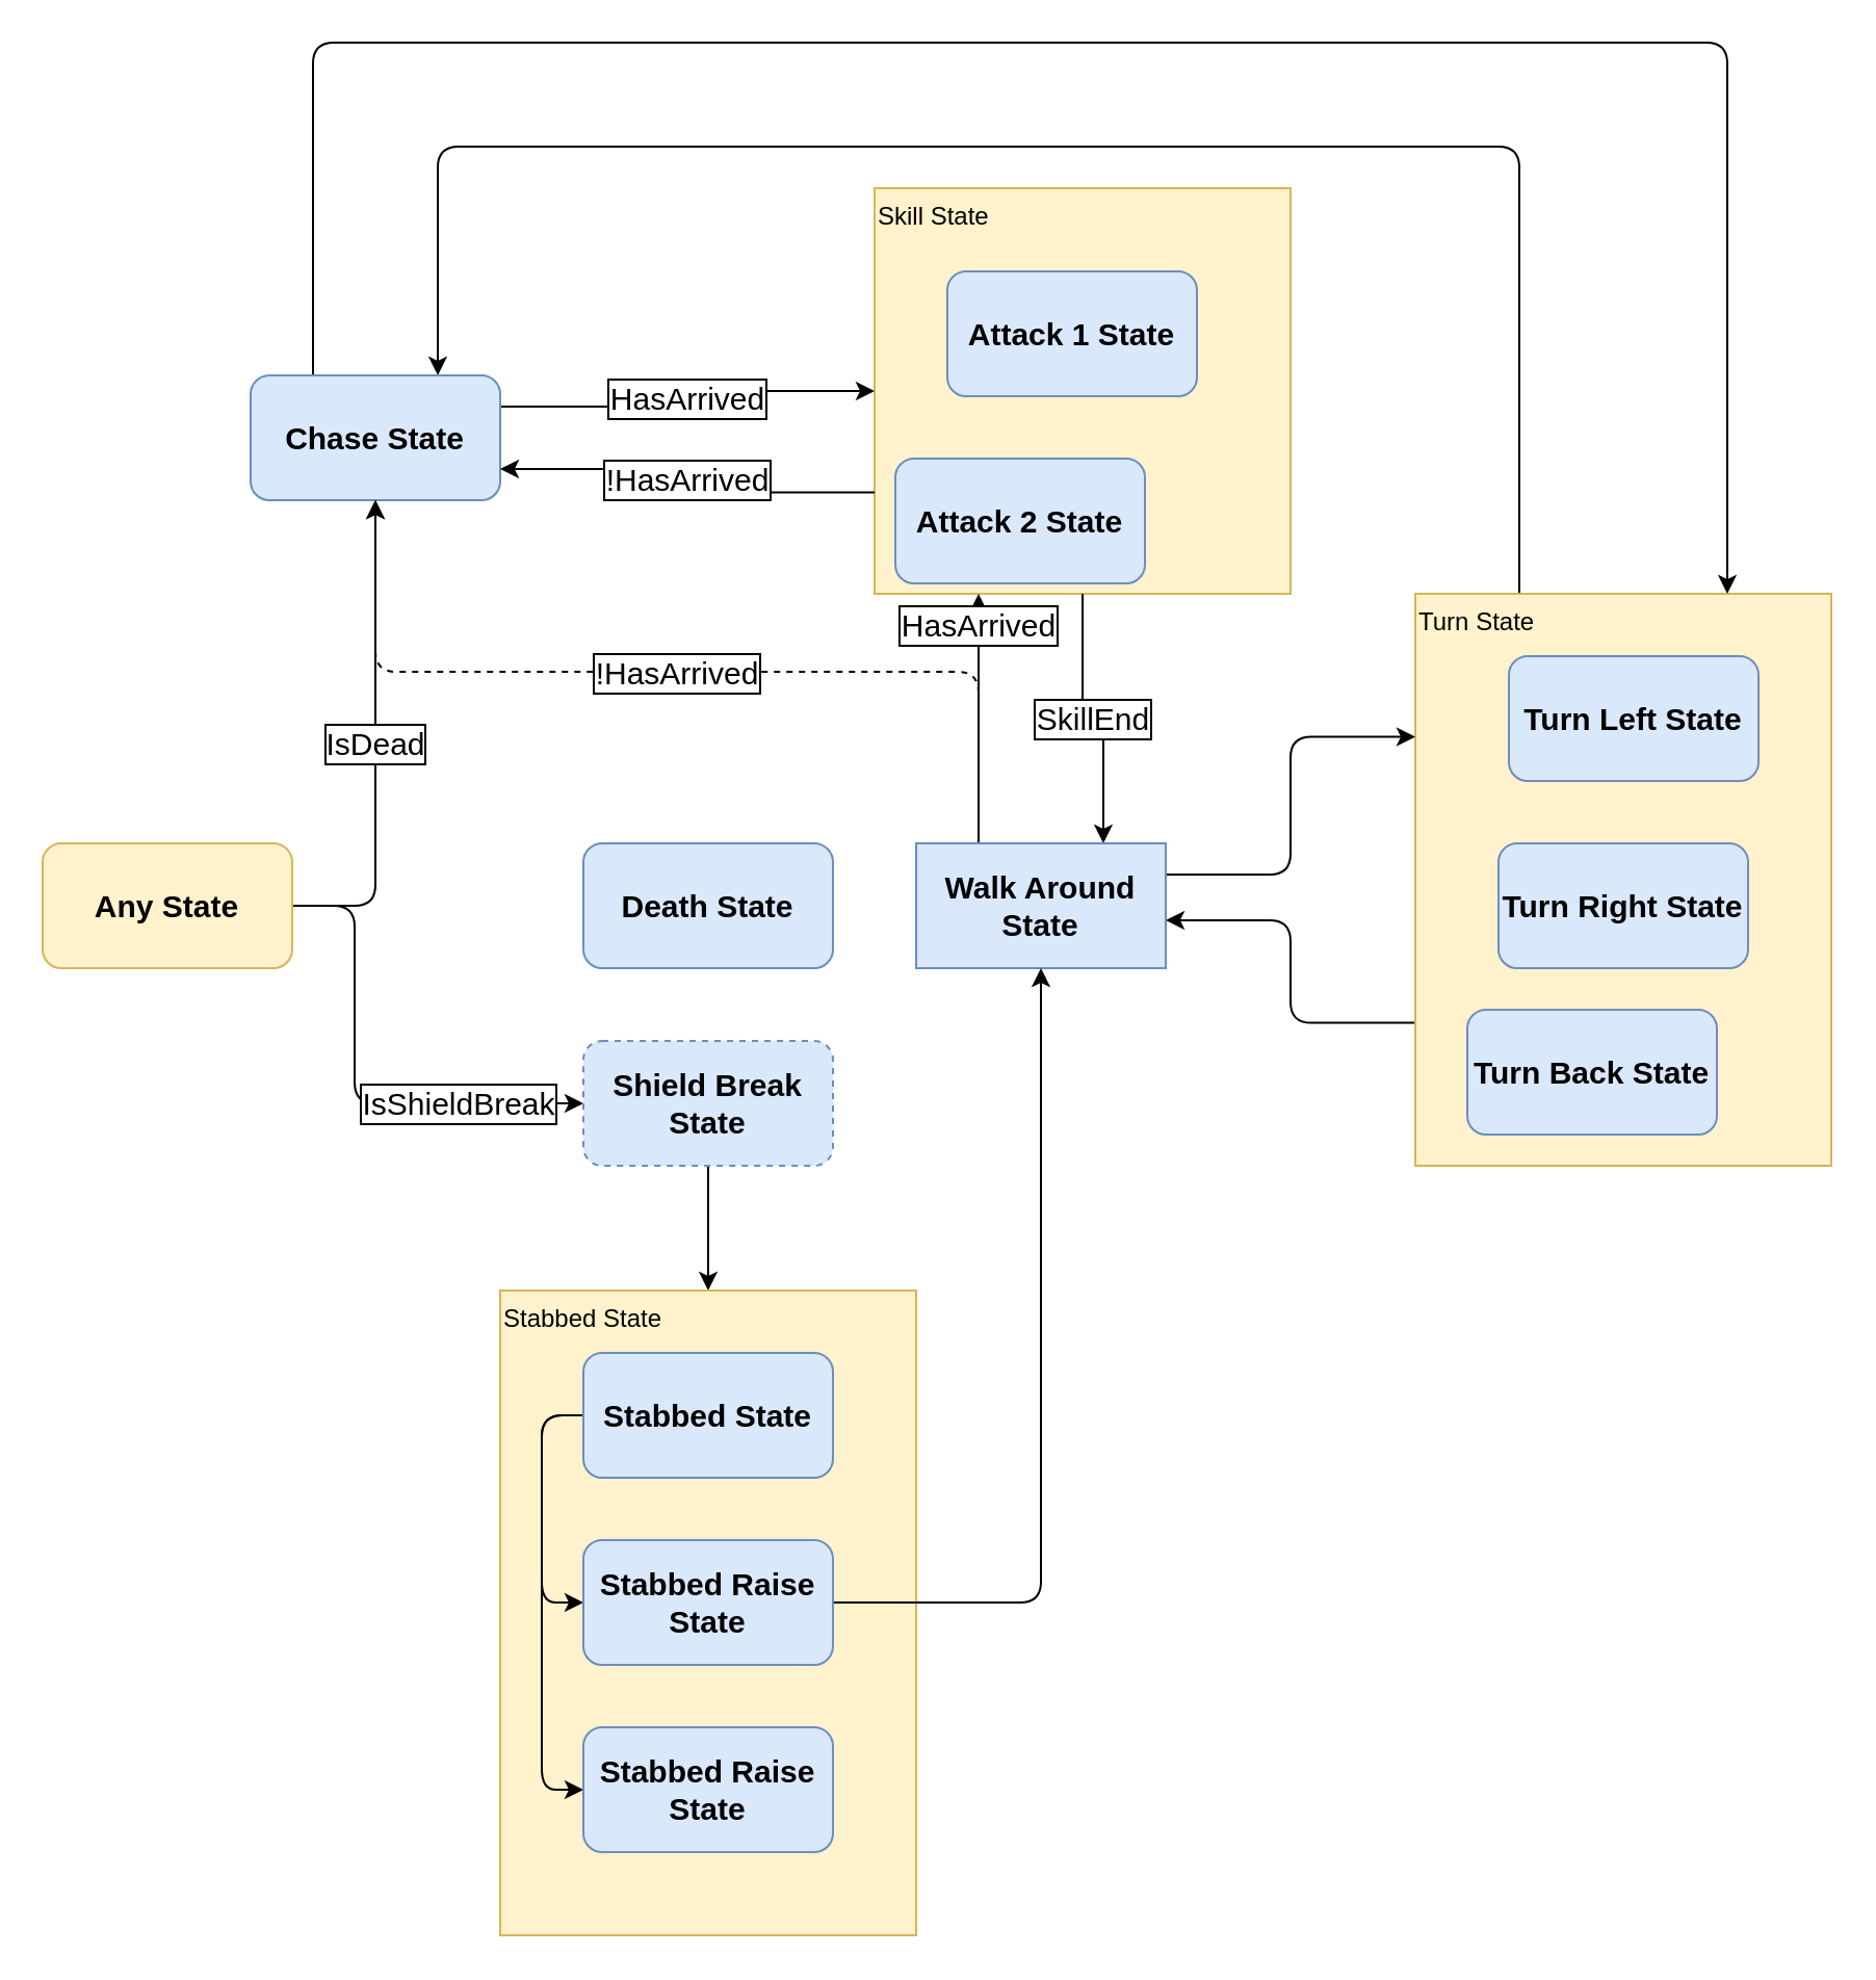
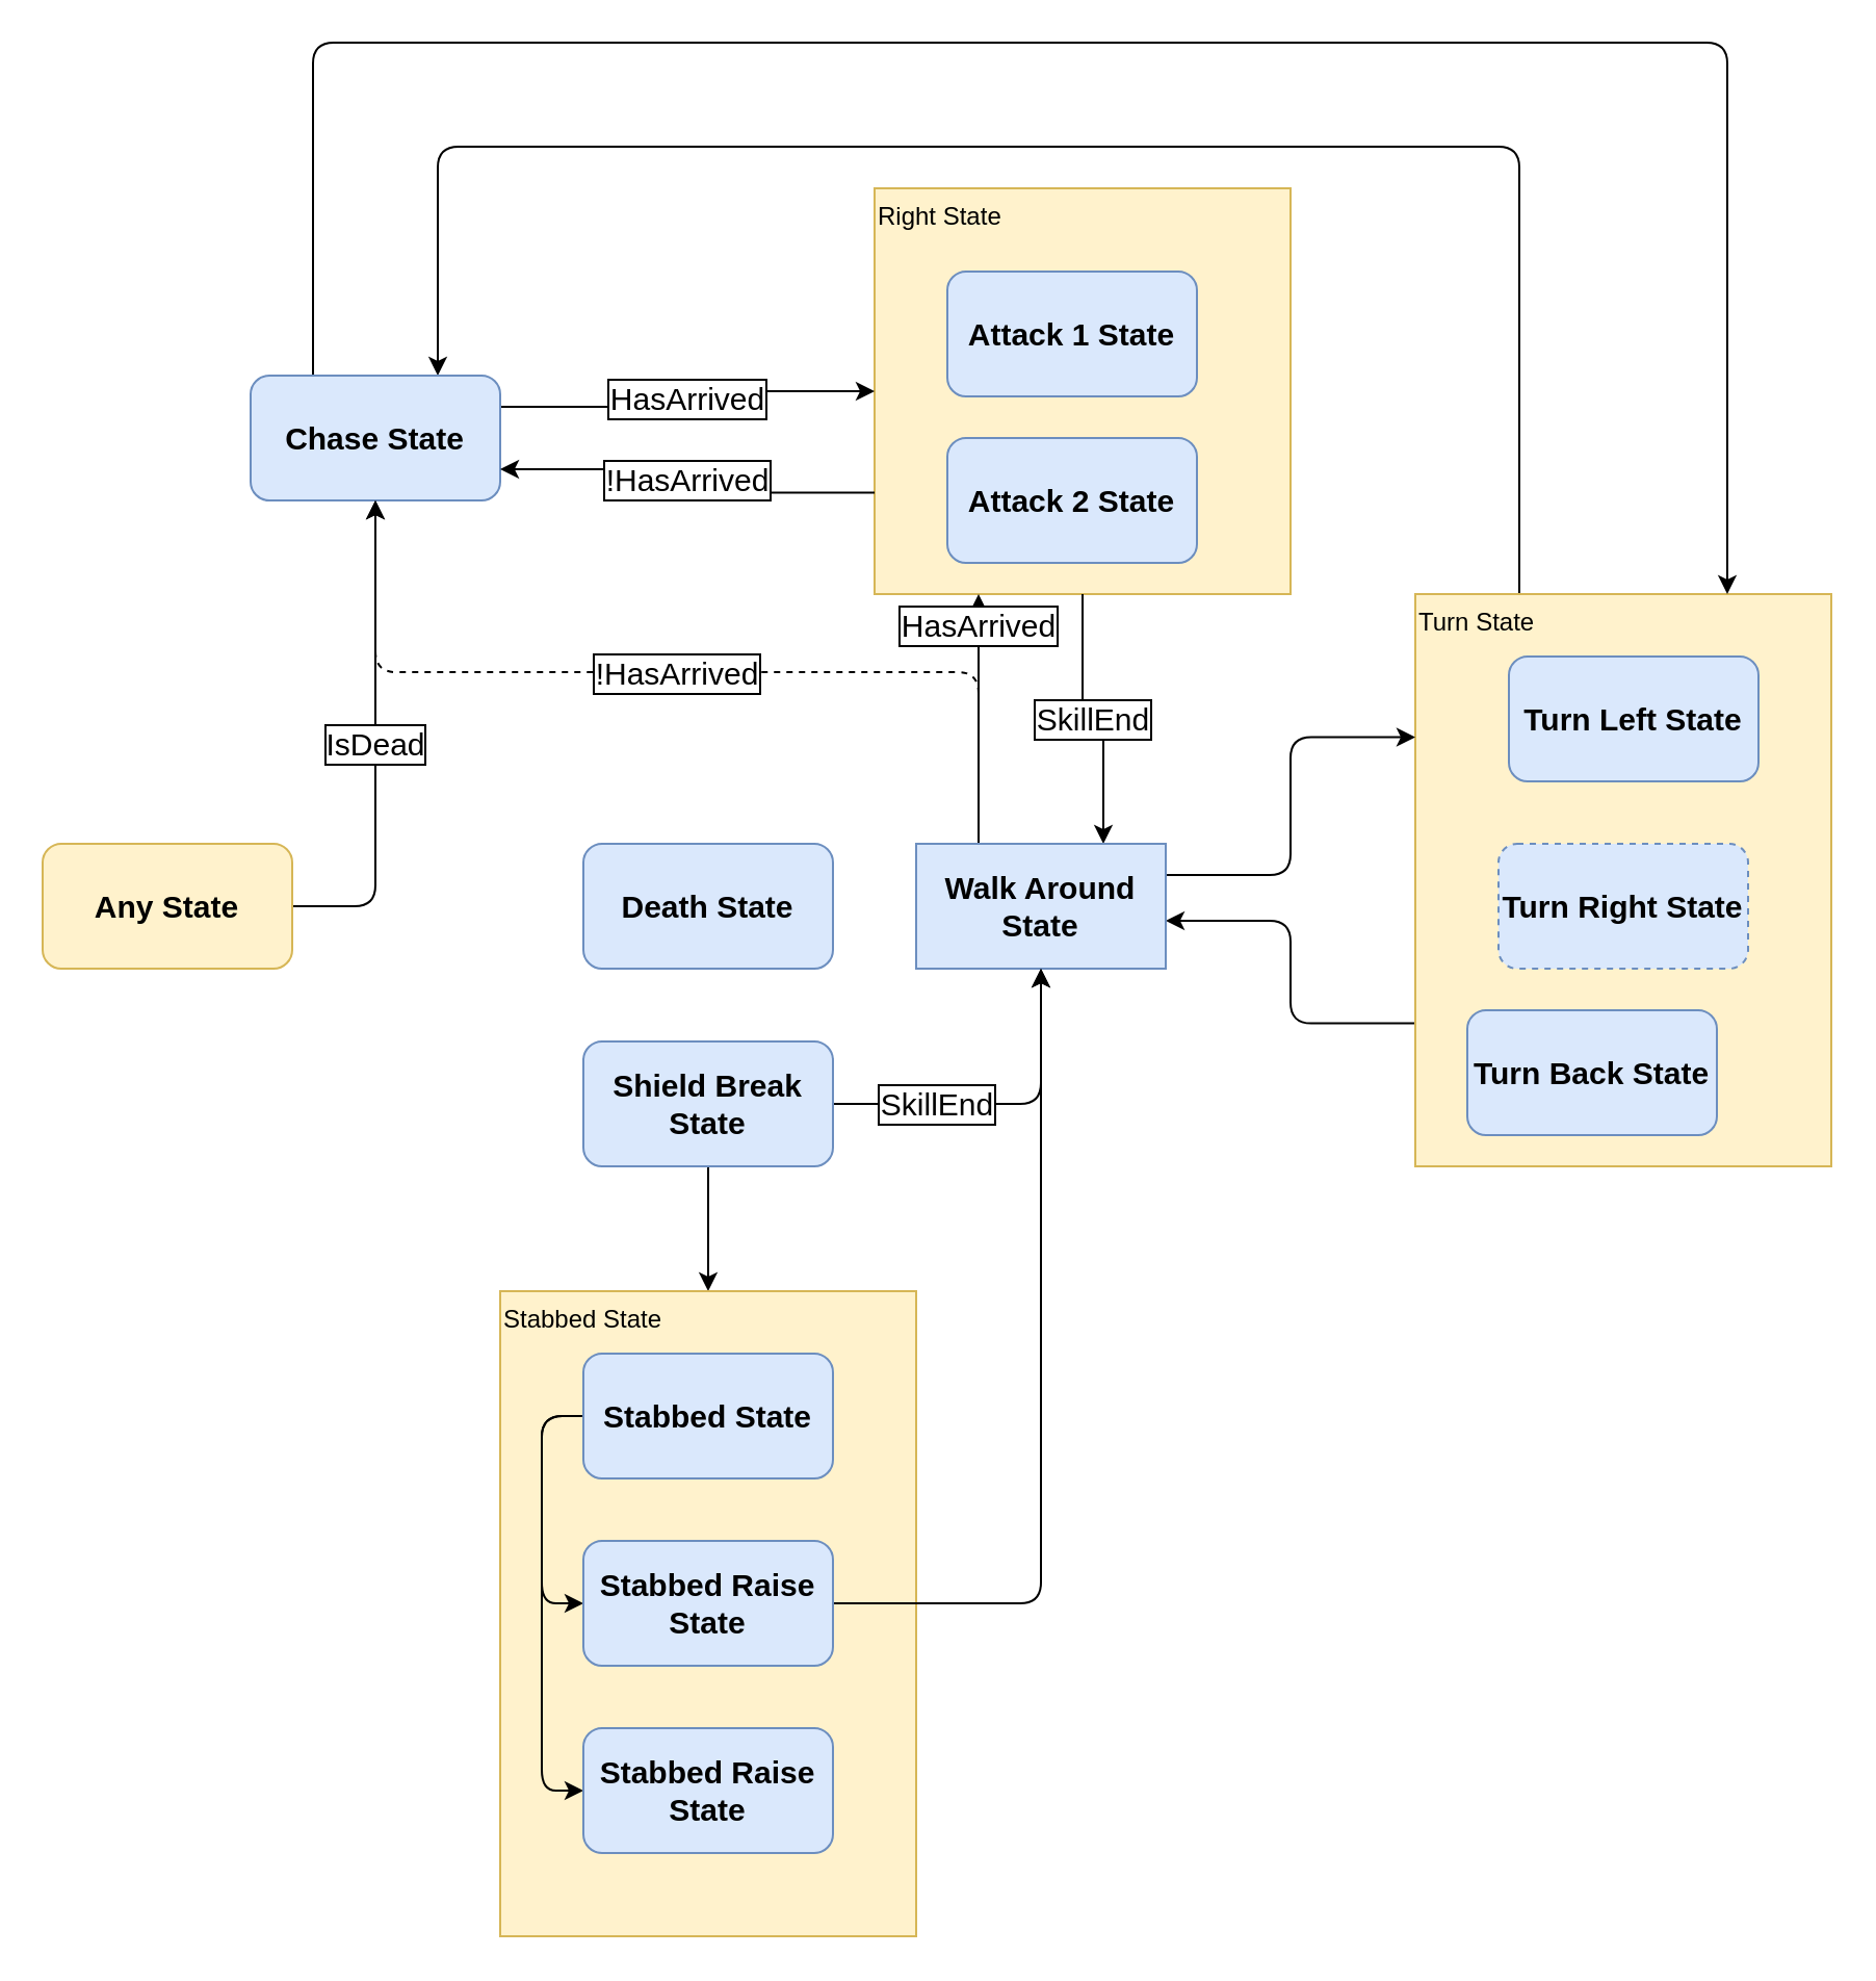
  <mxCell id="0" />
  <mxCell id="1" parent="0" />
  <mxCell id="2" style="edgeStyle=orthogonalEdgeStyle;rounded=1;orthogonalLoop=1;jettySize=auto;html=1;exitX=0;exitY=0.75;exitDx=0;exitDy=0;entryX=1;entryY=0.616;entryDx=0;entryDy=0;entryPerimeter=0;" edge="1" parent="1" source="4" target="15"><mxGeometry relative="1" as="geometry" /></mxCell>
  <mxCell id="3" style="edgeStyle=orthogonalEdgeStyle;rounded=1;orthogonalLoop=1;jettySize=auto;html=1;exitX=0.25;exitY=0;exitDx=0;exitDy=0;entryX=0.75;entryY=0;entryDx=0;entryDy=0;" edge="1" parent="1" source="4" target="8"><mxGeometry relative="1" as="geometry"><Array as="points"><mxPoint x="730" y="70" /><mxPoint x="210" y="70" /></Array></mxGeometry></mxCell>
  <mxCell id="4" value="Turn State" style="rounded=0;whiteSpace=wrap;html=1;verticalAlign=top;align=left;fillColor=#fff2cc;strokeColor=#d6b656;" vertex="1" parent="1"><mxGeometry x="680" y="285" width="200" height="275" as="geometry" /></mxCell>
- <mxCell id="5" value="Skill State" style="rounded=0;whiteSpace=wrap;html=1;verticalAlign=top;align=left;fillColor=#fff2cc;strokeColor=#d6b656;" vertex="1" parent="1"><mxGeometry x="420" y="90" width="200" height="195" as="geometry" /></mxCell>
+ <mxCell id="5" value="Right State" style="rounded=0;whiteSpace=wrap;html=1;verticalAlign=top;align=left;fillColor=#fff2cc;strokeColor=#d6b656;" vertex="1" parent="1"><mxGeometry x="420" y="90" width="200" height="195" as="geometry" /></mxCell>
  <mxCell id="6" value="HasArrived" style="edgeStyle=orthogonalEdgeStyle;rounded=1;orthogonalLoop=1;jettySize=auto;html=1;exitX=1;exitY=0.25;exitDx=0;exitDy=0;entryX=0;entryY=0.5;entryDx=0;entryDy=0;fontStyle=0;labelBorderColor=default;fontSize=15;" parent="1" source="8" target="5" edge="1"><mxGeometry relative="1" as="geometry" /></mxCell>
  <mxCell id="7" style="edgeStyle=orthogonalEdgeStyle;rounded=1;orthogonalLoop=1;jettySize=auto;html=1;exitX=0.25;exitY=0;exitDx=0;exitDy=0;entryX=0.75;entryY=0;entryDx=0;entryDy=0;" edge="1" parent="1" source="8" target="4"><mxGeometry relative="1" as="geometry"><Array as="points"><mxPoint x="150" y="20" /><mxPoint x="830" y="20" /></Array></mxGeometry></mxCell>
  <mxCell id="8" value="&lt;font style=&quot;font-size: 15px;&quot;&gt;Chase State&lt;/font&gt;" style="rounded=1;whiteSpace=wrap;html=1;fillColor=#dae8fc;strokeColor=#6c8ebf;fontSize=15;fontStyle=1" parent="1" vertex="1"><mxGeometry x="120" y="180" width="120" height="60" as="geometry" /></mxCell>
  <mxCell id="9" value="!HasArrived" style="edgeStyle=orthogonalEdgeStyle;rounded=1;orthogonalLoop=1;jettySize=auto;html=1;exitX=0;exitY=0.75;exitDx=0;exitDy=0;entryX=1;entryY=0.75;entryDx=0;entryDy=0;fontSize=15;fontStyle=0;labelBorderColor=default;" parent="1" source="5" target="8" edge="1"><mxGeometry relative="1" as="geometry" /></mxCell>
  <mxCell id="10" value="SkillEnd" style="edgeStyle=orthogonalEdgeStyle;rounded=1;orthogonalLoop=1;jettySize=auto;html=1;exitX=0.5;exitY=1;exitDx=0;exitDy=0;entryX=0.75;entryY=0;entryDx=0;entryDy=0;labelBorderColor=default;fontSize=15;" parent="1" source="5" target="15" edge="1"><mxGeometry relative="1" as="geometry" /></mxCell>
- <mxCell id="11" value="&lt;font style=&quot;font-size: 15px;&quot;&gt;Attack 2 State&lt;br&gt;&lt;/font&gt;" style="rounded=1;whiteSpace=wrap;html=1;fillColor=#dae8fc;strokeColor=#6c8ebf;fontSize=15;fontStyle=1" parent="1" vertex="1"><mxGeometry x="430" y="220" width="120" height="60" as="geometry" /></mxCell>
+ <mxCell id="11" value="&lt;font style=&quot;font-size: 15px;&quot;&gt;Attack 2 State&lt;br&gt;&lt;/font&gt;" style="rounded=1;whiteSpace=wrap;html=1;fillColor=#dae8fc;strokeColor=#6c8ebf;fontSize=15;fontStyle=1" parent="1" vertex="1"><mxGeometry x="455" y="210" width="120" height="60" as="geometry" /></mxCell>
  <mxCell id="12" value="HasArrived" style="edgeStyle=orthogonalEdgeStyle;rounded=1;orthogonalLoop=1;jettySize=auto;html=1;exitX=0.25;exitY=0;exitDx=0;exitDy=0;entryX=0.25;entryY=1;entryDx=0;entryDy=0;labelBorderColor=default;fontSize=15;" parent="1" source="15" target="5" edge="1"><mxGeometry x="0.75" relative="1" as="geometry"><mxPoint as="offset" /></mxGeometry></mxCell>
  <mxCell id="13" value="!HasArrived" style="edgeStyle=orthogonalEdgeStyle;rounded=1;orthogonalLoop=1;jettySize=auto;html=1;exitX=0.25;exitY=0;exitDx=0;exitDy=0;entryX=0.5;entryY=1;entryDx=0;entryDy=0;labelBorderColor=default;fontSize=15;dashed=1;" parent="1" source="15" target="8" edge="1"><mxGeometry relative="1" as="geometry" /></mxCell>
  <mxCell id="14" style="edgeStyle=orthogonalEdgeStyle;rounded=1;orthogonalLoop=1;jettySize=auto;html=1;exitX=1;exitY=0.25;exitDx=0;exitDy=0;entryX=0;entryY=0.25;entryDx=0;entryDy=0;" edge="1" parent="1" source="15" target="4"><mxGeometry relative="1" as="geometry" /></mxCell>
  <mxCell id="15" value="&lt;font style=&quot;font-size: 15px;&quot;&gt;Walk Around State&lt;br&gt;&lt;/font&gt;" style="whiteSpace=wrap;html=1;fillColor=#dae8fc;strokeColor=#6c8ebf;fontSize=15;fontStyle=1;rounded=0;" parent="1" vertex="1"><mxGeometry x="440" y="405" width="120" height="60" as="geometry" /></mxCell>
  <mxCell id="16" value="IsDead" style="edgeStyle=orthogonalEdgeStyle;rounded=1;orthogonalLoop=1;jettySize=auto;html=1;exitX=1;exitY=0.5;exitDx=0;exitDy=0;labelBorderColor=default;fontSize=15;" parent="1" source="18" target="8" edge="1"><mxGeometry relative="1" as="geometry" /></mxCell>
- <mxCell id="17" value="IsShieldBreak" style="edgeStyle=orthogonalEdgeStyle;rounded=1;orthogonalLoop=1;jettySize=auto;html=1;exitX=1;exitY=0.5;exitDx=0;exitDy=0;entryX=0;entryY=0.5;entryDx=0;entryDy=0;labelBorderColor=default;fontSize=15;" parent="1" source="18" target="22" edge="1"><mxGeometry x="0.489" relative="1" as="geometry"><Array as="points"><mxPoint x="170" y="435" /><mxPoint x="170" y="530" /></Array><mxPoint as="offset" /></mxGeometry></mxCell>
  <mxCell id="18" value="&lt;font style=&quot;font-size: 15px;&quot;&gt;Any State&lt;/font&gt;" style="rounded=1;whiteSpace=wrap;html=1;fillColor=#fff2cc;strokeColor=#d6b656;fontSize=15;fontStyle=1" parent="1" vertex="1"><mxGeometry x="20" y="405" width="120" height="60" as="geometry" /></mxCell>
  <mxCell id="19" value="&lt;font style=&quot;font-size: 15px;&quot;&gt;Death State&lt;/font&gt;" style="rounded=1;whiteSpace=wrap;html=1;fillColor=#dae8fc;strokeColor=#6c8ebf;fontSize=15;fontStyle=1" parent="1" vertex="1"><mxGeometry x="280" y="405" width="120" height="60" as="geometry" /></mxCell>
+ <mxCell id="20" value="SkillEnd" style="edgeStyle=orthogonalEdgeStyle;rounded=1;orthogonalLoop=1;jettySize=auto;html=1;exitX=1;exitY=0.5;exitDx=0;exitDy=0;entryX=0.5;entryY=1;entryDx=0;entryDy=0;labelBorderColor=default;fontSize=15;" parent="1" source="22" target="15" edge="1"><mxGeometry x="-0.394" relative="1" as="geometry"><mxPoint as="offset" /></mxGeometry></mxCell>
  <mxCell id="21" style="edgeStyle=orthogonalEdgeStyle;rounded=1;orthogonalLoop=1;jettySize=auto;html=1;exitX=0.5;exitY=1;exitDx=0;exitDy=0;" edge="1" parent="1" source="22" target="24"><mxGeometry relative="1" as="geometry" /></mxCell>
- <mxCell id="22" value="&lt;font style=&quot;font-size: 15px;&quot;&gt;Shield Break State&lt;/font&gt;" style="rounded=1;whiteSpace=wrap;html=1;fillColor=#dae8fc;strokeColor=#6c8ebf;fontSize=15;fontStyle=1;dashed=1;" parent="1" vertex="1"><mxGeometry x="280" y="500" width="120" height="60" as="geometry" /></mxCell>
+ <mxCell id="22" value="&lt;font style=&quot;font-size: 15px;&quot;&gt;Shield Break State&lt;/font&gt;" style="rounded=1;whiteSpace=wrap;html=1;fillColor=#dae8fc;strokeColor=#6c8ebf;fontSize=15;fontStyle=1" parent="1" vertex="1"><mxGeometry x="280" y="500" width="120" height="60" as="geometry" /></mxCell>
  <mxCell id="23" value="&lt;font style=&quot;font-size: 15px;&quot;&gt;Attack 1 State&lt;br&gt;&lt;/font&gt;" style="rounded=1;whiteSpace=wrap;html=1;fillColor=#dae8fc;strokeColor=#6c8ebf;fontSize=15;fontStyle=1" vertex="1" parent="1"><mxGeometry x="455" y="130" width="120" height="60" as="geometry" /></mxCell>
  <mxCell id="24" value="Stabbed State" style="rounded=0;whiteSpace=wrap;html=1;verticalAlign=top;align=left;fillColor=#fff2cc;strokeColor=#d6b656;" vertex="1" parent="1"><mxGeometry x="240" y="620" width="200" height="310" as="geometry" /></mxCell>
  <mxCell id="25" style="edgeStyle=orthogonalEdgeStyle;rounded=1;orthogonalLoop=1;jettySize=auto;html=1;exitX=0;exitY=0.5;exitDx=0;exitDy=0;entryX=0;entryY=0.5;entryDx=0;entryDy=0;" edge="1" parent="1" source="27" target="29"><mxGeometry relative="1" as="geometry" /></mxCell>
  <mxCell id="26" style="edgeStyle=orthogonalEdgeStyle;rounded=1;orthogonalLoop=1;jettySize=auto;html=1;exitX=0;exitY=0.5;exitDx=0;exitDy=0;entryX=0;entryY=0.5;entryDx=0;entryDy=0;" edge="1" parent="1" source="27" target="30"><mxGeometry relative="1" as="geometry" /></mxCell>
  <mxCell id="27" value="&lt;font style=&quot;font-size: 15px;&quot;&gt;Stabbed State&lt;/font&gt;" style="rounded=1;whiteSpace=wrap;html=1;fillColor=#dae8fc;strokeColor=#6c8ebf;fontSize=15;fontStyle=1" vertex="1" parent="1"><mxGeometry x="280" y="650" width="120" height="60" as="geometry" /></mxCell>
  <mxCell id="28" style="edgeStyle=orthogonalEdgeStyle;rounded=1;orthogonalLoop=1;jettySize=auto;html=1;exitX=1;exitY=0.5;exitDx=0;exitDy=0;entryX=0.5;entryY=1;entryDx=0;entryDy=0;" edge="1" parent="1" source="29" target="15"><mxGeometry relative="1" as="geometry" /></mxCell>
  <mxCell id="29" value="&lt;font style=&quot;font-size: 15px;&quot;&gt;Stabbed Raise State&lt;/font&gt;" style="rounded=1;whiteSpace=wrap;html=1;fillColor=#dae8fc;strokeColor=#6c8ebf;fontSize=15;fontStyle=1" vertex="1" parent="1"><mxGeometry x="280" y="740" width="120" height="60" as="geometry" /></mxCell>
  <mxCell id="30" value="&lt;font style=&quot;font-size: 15px;&quot;&gt;Stabbed Raise State&lt;/font&gt;" style="rounded=1;whiteSpace=wrap;html=1;fillColor=#dae8fc;strokeColor=#6c8ebf;fontSize=15;fontStyle=1" vertex="1" parent="1"><mxGeometry x="280" y="830" width="120" height="60" as="geometry" /></mxCell>
  <mxCell id="31" value="&lt;font style=&quot;font-size: 15px;&quot;&gt;Turn Left State&lt;br&gt;&lt;/font&gt;" style="rounded=1;whiteSpace=wrap;html=1;fillColor=#dae8fc;strokeColor=#6c8ebf;fontSize=15;fontStyle=1" vertex="1" parent="1"><mxGeometry x="725" y="315" width="120" height="60" as="geometry" /></mxCell>
  <mxCell id="32" value="&lt;font style=&quot;font-size: 15px;&quot;&gt;Turn Back State&lt;br&gt;&lt;/font&gt;" style="rounded=1;whiteSpace=wrap;html=1;fillColor=#dae8fc;strokeColor=#6c8ebf;fontSize=15;fontStyle=1" vertex="1" parent="1"><mxGeometry x="705" y="485" width="120" height="60" as="geometry" /></mxCell>
- <mxCell id="33" value="&lt;font style=&quot;font-size: 15px;&quot;&gt;Turn Right State&lt;br&gt;&lt;/font&gt;" style="rounded=1;whiteSpace=wrap;html=1;fillColor=#dae8fc;strokeColor=#6c8ebf;fontSize=15;fontStyle=1" vertex="1" parent="1"><mxGeometry x="720" y="405" width="120" height="60" as="geometry" /></mxCell>
+ <mxCell id="33" value="&lt;font style=&quot;font-size: 15px;&quot;&gt;Turn Right State&lt;br&gt;&lt;/font&gt;" style="rounded=1;whiteSpace=wrap;html=1;fillColor=#dae8fc;strokeColor=#6c8ebf;fontSize=15;fontStyle=1;dashed=1;" vertex="1" parent="1"><mxGeometry x="720" y="405" width="120" height="60" as="geometry" /></mxCell>
